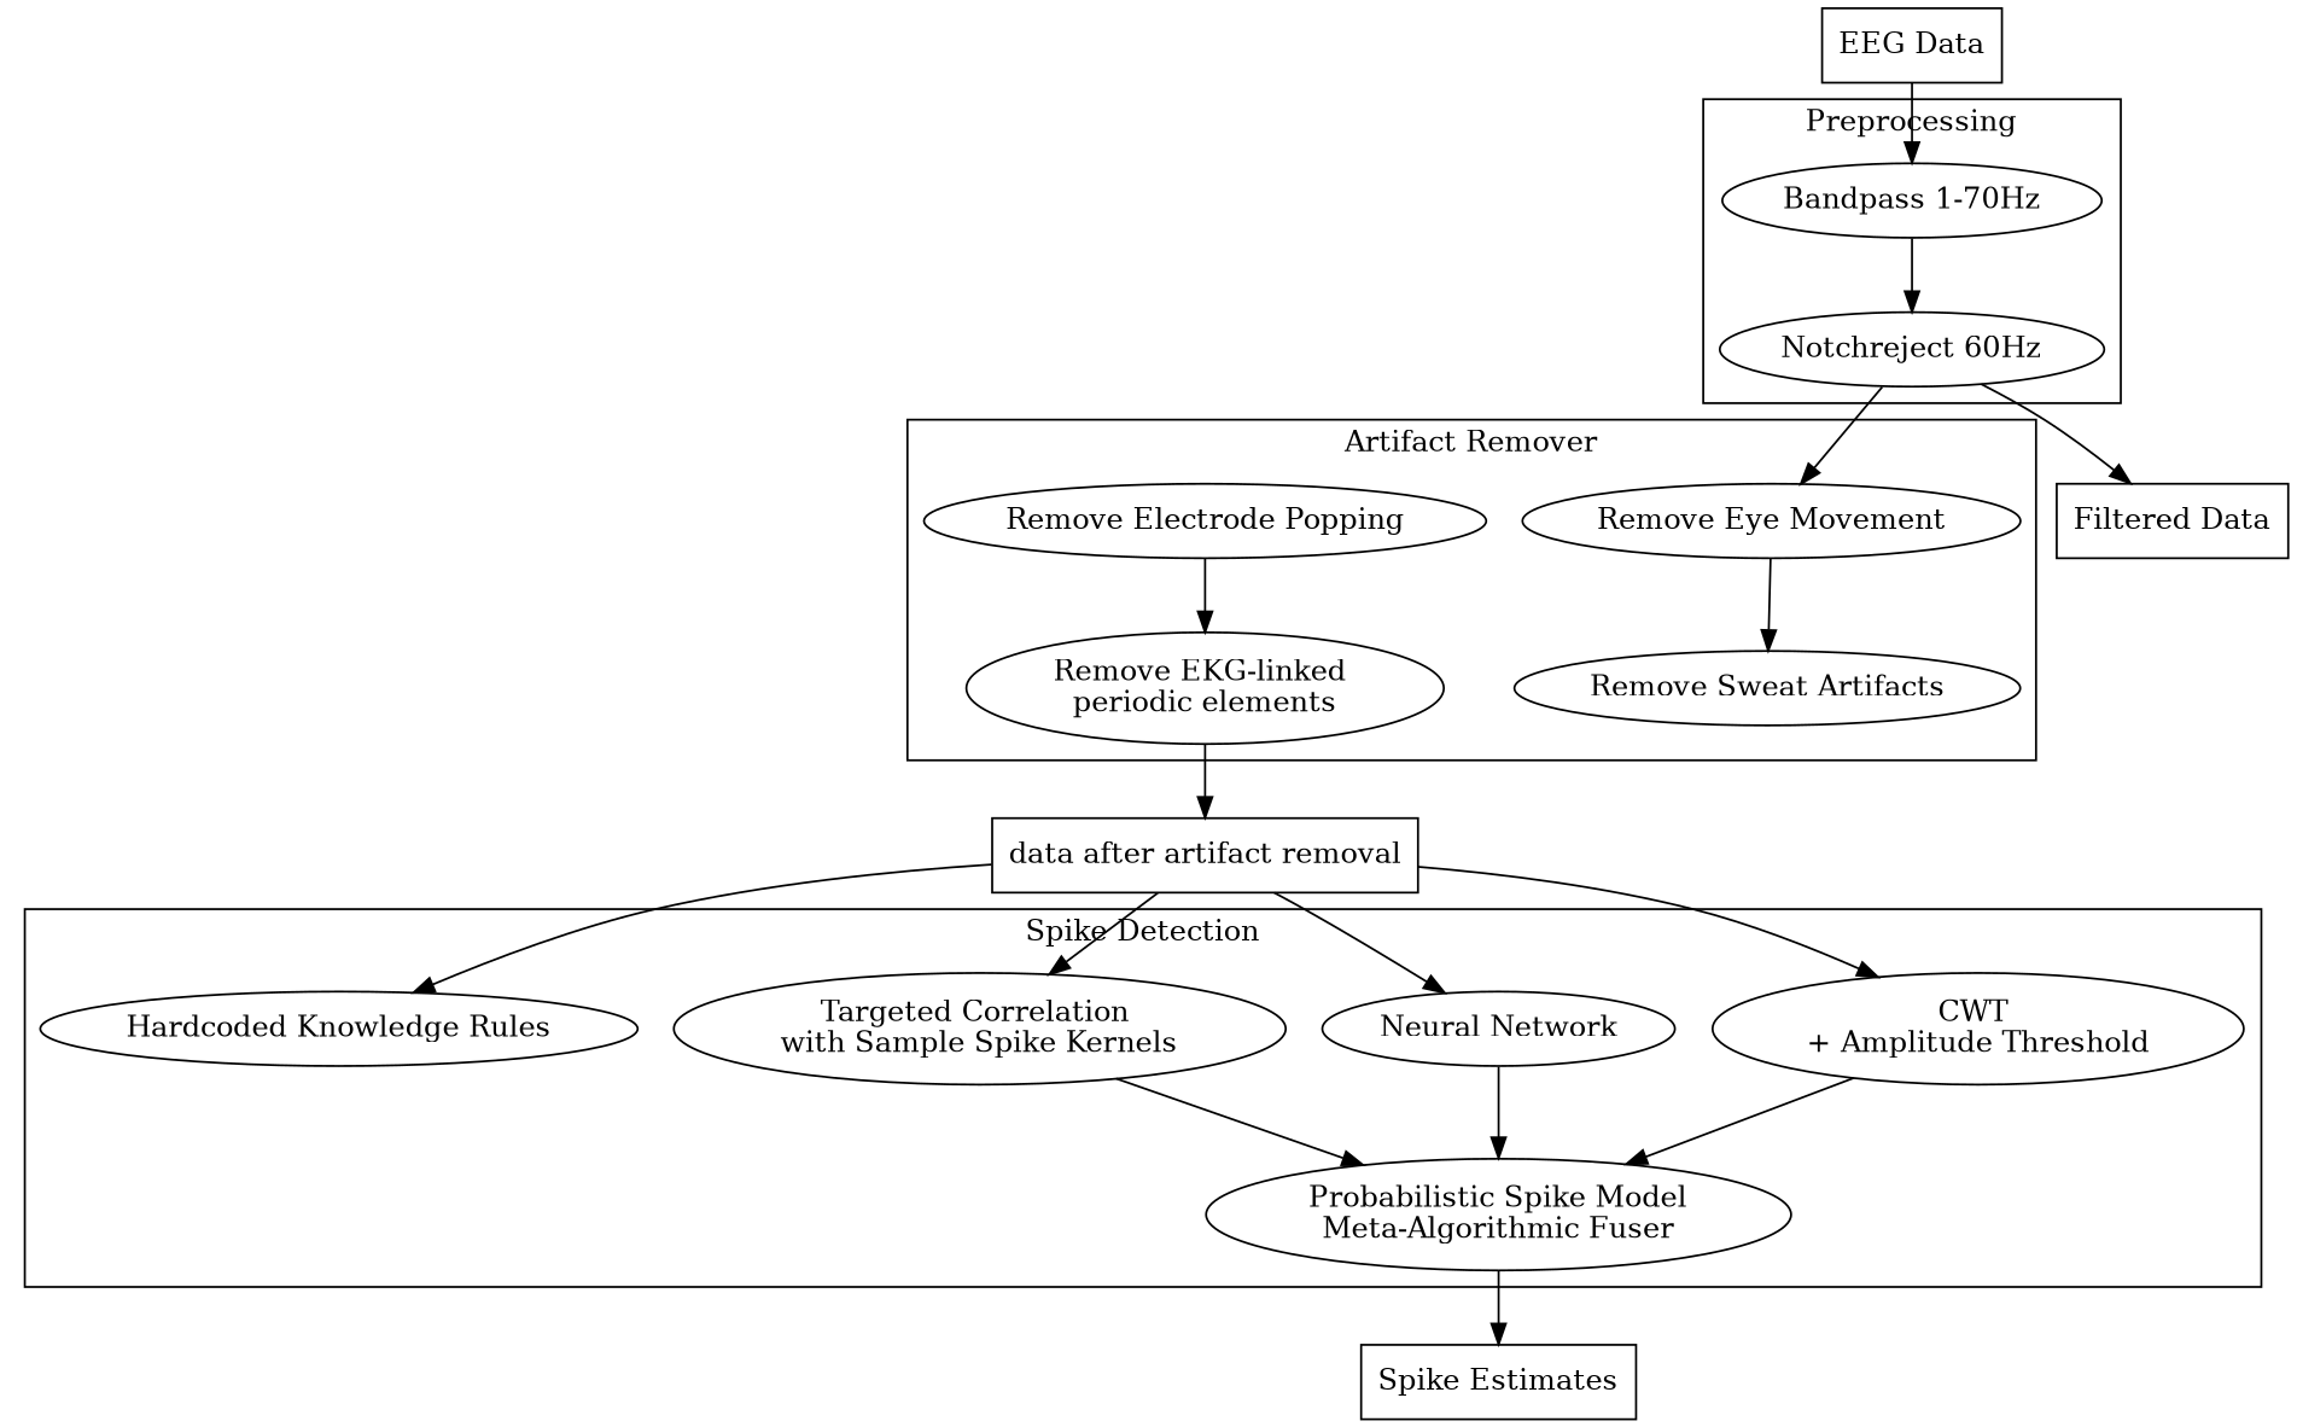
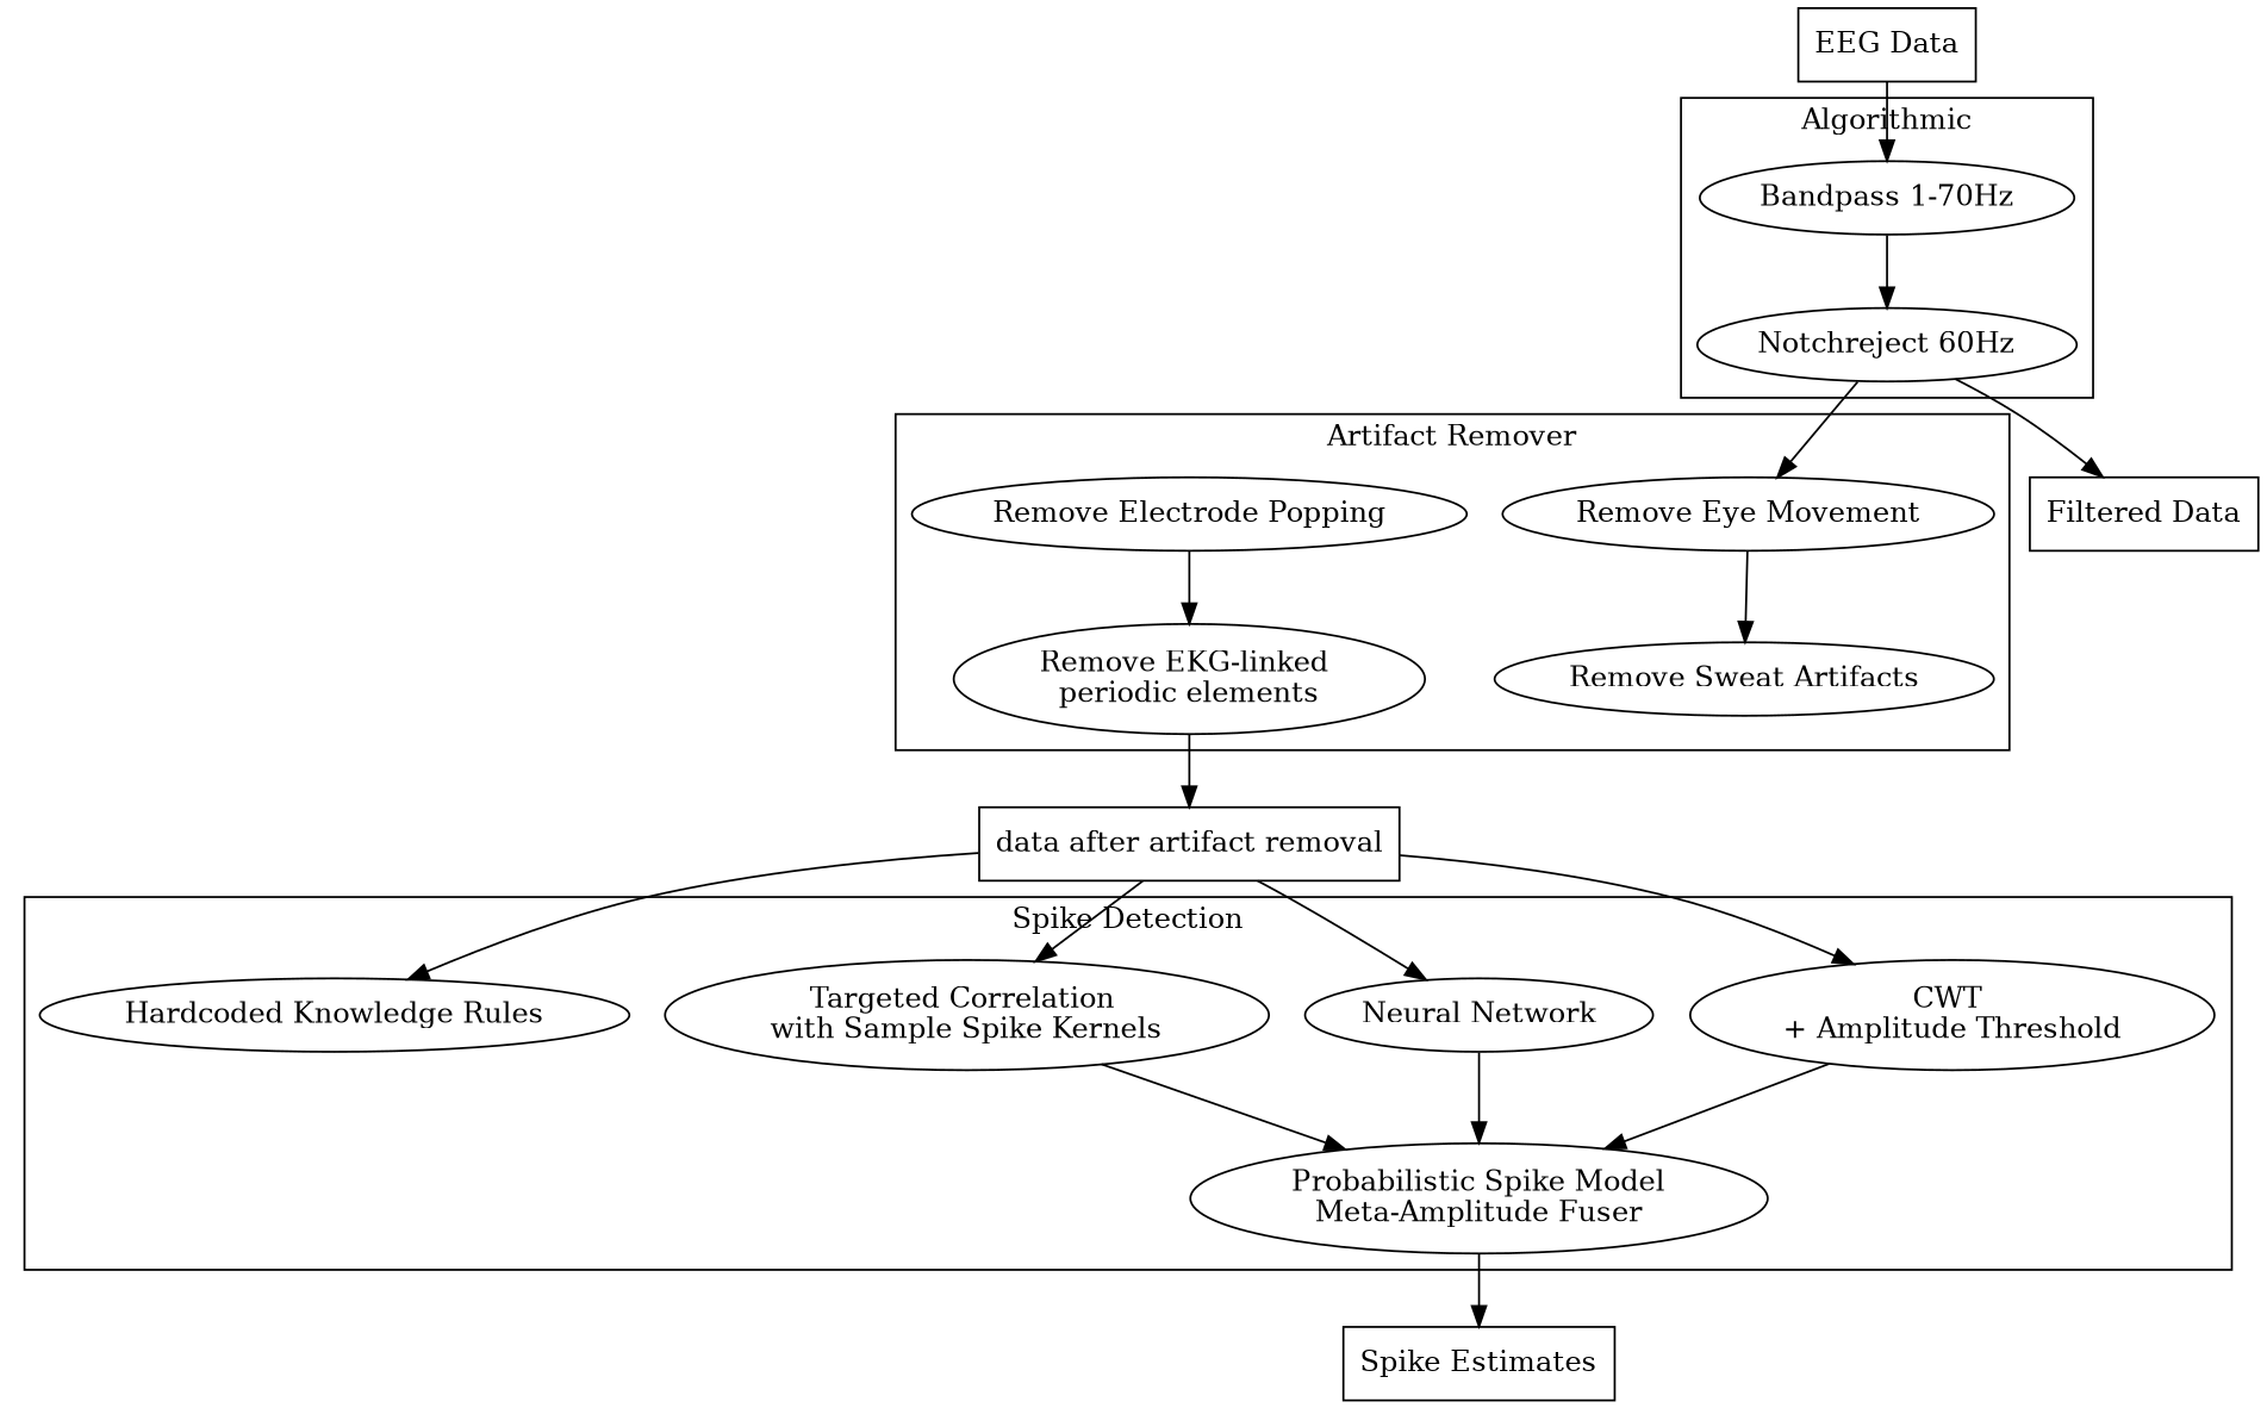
  digraph {
    n1 [label="Bandpass 1-70Hz"]
    n2 [label="Notchreject 60Hz"]
    n3 [label="Remove Eye Movement"]
    n4 [label="Remove Sweat Artifacts"]
    n5 [label="Remove Electrode Popping"]
    n6 [label="Remove EKG-linked \nperiodic elements"]
    n7 [label="CWT \n+ Amplitude Threshold"]
    n8 [label="Neural Network"]
    n9 [label="Targeted Correlation \nwith Sample Spike Kernels"]
    n10 [label="Hardcoded Knowledge Rules"]
-   n11 [label="Probabilistic Spike Model\nMeta-Algorithmic Fuser"]
+   n11 [label="Probabilistic Spike Model\nMeta-Amplitude Fuser"]
    n12 [label="Filtered Data" shape=box]
    n13 [label="data after artifact removal" shape=box]
    n14 [label="Spike Estimates" shape=box]
    n15 [label="EEG Data" shape=box]
    subgraph cluster_1 {
-     label=Preprocessing
+     label=Algorithmic
      n1
      n2
    }
    subgraph cluster_2 {
      label="Artifact Remover"
      n3
      n4
      n5
      n6
    }
    subgraph cluster_3 {
      label="Spike Detection"
      n7
      n8
      n9
      n10
      n11
    }
    n1 -> n2
    n2 -> n3
    n2 -> n12
    n3 -> n4
    n5 -> n6
    n6 -> n13
    n7 -> n11
    n8 -> n11
    n9 -> n11
    n11 -> n14
    n13 -> n7
    n13 -> n8
    n13 -> n9
    n13 -> n10
    n15 -> n1
  }
